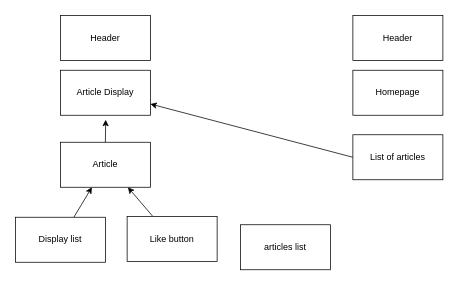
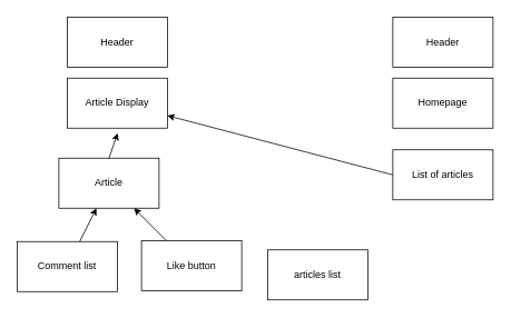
  <mxCell id="0" />
  <mxCell id="1" parent="0" />
  <mxCell id="2" style="edgeStyle=none;html=1;exitX=0.5;exitY=0;exitDx=0;exitDy=0;" parent="1" source="3" edge="1"><mxGeometry relative="1" as="geometry"><mxPoint x="140.429" y="159" as="targetPoint" /></mxGeometry></mxCell>
- <mxCell id="3" value="Article" style="whiteSpace=wrap;html=1;" parent="1" vertex="1"><mxGeometry x="80" y="189" width="120" height="60" as="geometry" /></mxCell>
+ <mxCell id="3" value="Article" style="whiteSpace=wrap;html=1;" parent="1" vertex="1"><mxGeometry x="70" y="189" width="120" height="60" as="geometry" /></mxCell>
  <mxCell id="4" value="" style="edgeStyle=none;html=1;" parent="1" source="5" target="3" edge="1"><mxGeometry relative="1" as="geometry" /></mxCell>
- <mxCell id="5" value="Display list" style="whiteSpace=wrap;html=1;" parent="1" vertex="1"><mxGeometry x="20" y="289" width="120" height="60" as="geometry" /></mxCell>
+ <mxCell id="5" value="Comment list" style="whiteSpace=wrap;html=1;" parent="1" vertex="1"><mxGeometry x="20" y="289" width="120" height="60" as="geometry" /></mxCell>
  <mxCell id="6" value="" style="edgeStyle=none;html=1;entryX=0.75;entryY=1;entryDx=0;entryDy=0;" parent="1" source="7" target="3" edge="1"><mxGeometry relative="1" as="geometry"><mxPoint x="271" y="248" as="targetPoint" /></mxGeometry></mxCell>
  <mxCell id="7" value="Like button" style="whiteSpace=wrap;html=1;" parent="1" vertex="1"><mxGeometry x="169" y="288" width="120" height="60" as="geometry" /></mxCell>
  <mxCell id="8" value="Header" style="whiteSpace=wrap;html=1;" parent="1" vertex="1"><mxGeometry x="80" y="20" width="120" height="60" as="geometry" /></mxCell>
  <mxCell id="9" value="Homepage" style="whiteSpace=wrap;html=1;" parent="1" vertex="1"><mxGeometry x="470" y="93" width="120" height="60" as="geometry" /></mxCell>
  <mxCell id="10" value="Header" style="whiteSpace=wrap;html=1;" parent="1" vertex="1"><mxGeometry x="470" y="20" width="120" height="60" as="geometry" /></mxCell>
  <mxCell id="11" style="edgeStyle=none;html=1;exitX=0;exitY=0.5;exitDx=0;exitDy=0;entryX=1;entryY=0.75;entryDx=0;entryDy=0;" parent="1" source="12" target="13" edge="1"><mxGeometry relative="1" as="geometry" /></mxCell>
  <mxCell id="12" value="List of articles" style="whiteSpace=wrap;html=1;" parent="1" vertex="1"><mxGeometry x="470" y="179" width="120" height="60" as="geometry" /></mxCell>
  <mxCell id="13" value="Article Display" style="whiteSpace=wrap;html=1;" parent="1" vertex="1"><mxGeometry x="80" y="93" width="120" height="60" as="geometry" /></mxCell>
  <mxCell id="14" value="articles list" style="whiteSpace=wrap;html=1;" vertex="1" parent="1"><mxGeometry x="320" y="299" width="120" height="60" as="geometry" /></mxCell>
